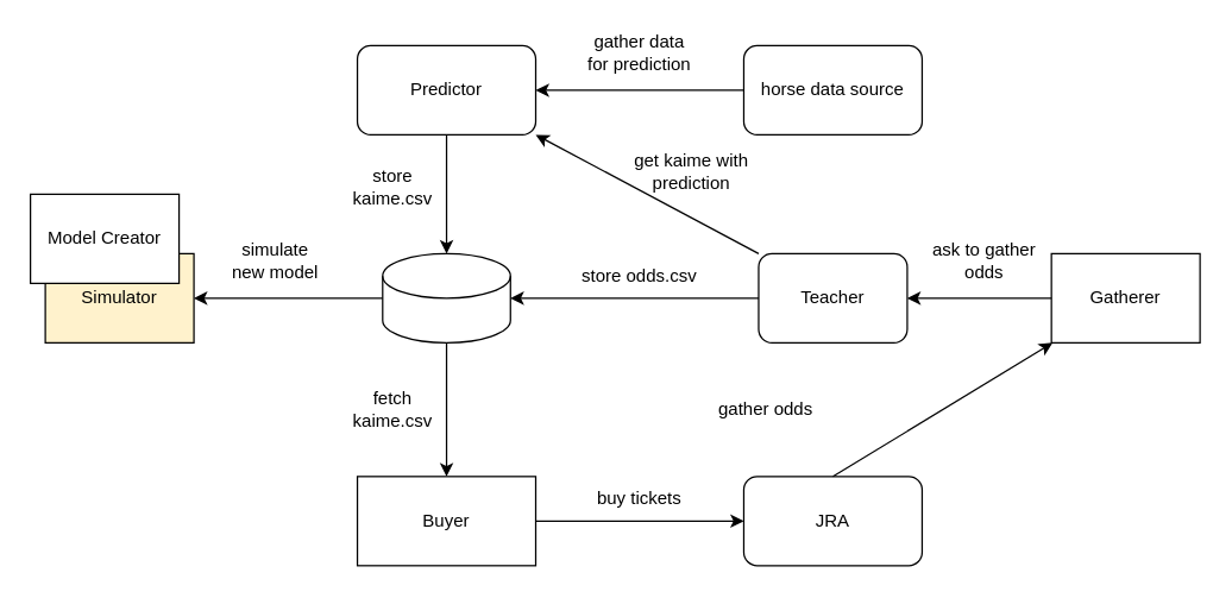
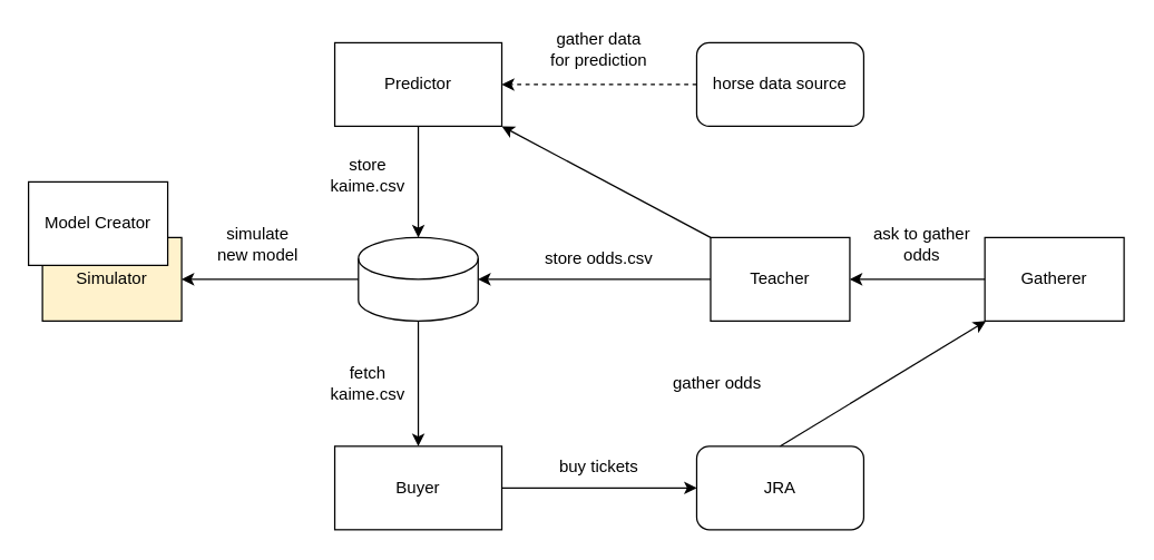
  <mxCell id="0" />
  <mxCell id="1" parent="0" />
- <mxCell id="2" value="Predictor" style="whiteSpace=wrap;html=1;rounded=1;" vertex="1" parent="1"><mxGeometry x="240" y="30" width="120" height="60" as="geometry" /></mxCell>
+ <mxCell id="2" value="Predictor" style="rounded=0;whiteSpace=wrap;html=1;" vertex="1" parent="1"><mxGeometry x="240" y="30" width="120" height="60" as="geometry" /></mxCell>
  <mxCell id="3" value="Buyer" style="rounded=0;whiteSpace=wrap;html=1;" vertex="1" parent="1"><mxGeometry x="240" y="320" width="120" height="60" as="geometry" /></mxCell>
  <mxCell id="4" value="JRA" style="rounded=1;whiteSpace=wrap;html=1;" vertex="1" parent="1"><mxGeometry x="500" y="320" width="120" height="60" as="geometry" /></mxCell>
  <mxCell id="5" value="horse data source" style="rounded=1;whiteSpace=wrap;html=1;" vertex="1" parent="1"><mxGeometry x="500" y="30" width="120" height="60" as="geometry" /></mxCell>
- <mxCell id="6" value="" style="endArrow=classic;html=1;rounded=0;entryX=1;entryY=0.5;entryDx=0;entryDy=0;exitX=0;exitY=0.5;exitDx=0;exitDy=0;" edge="1" parent="1" source="5" target="2"><mxGeometry width="50" height="50" relative="1" as="geometry"><mxPoint x="410" y="90" as="sourcePoint" /><mxPoint x="460" y="40" as="targetPoint" /></mxGeometry></mxCell>
+ <mxCell id="6" value="" style="endArrow=classic;html=1;rounded=0;entryX=1;entryY=0.5;entryDx=0;entryDy=0;exitX=0;exitY=0.5;exitDx=0;exitDy=0;dashed=1;" edge="1" parent="1" source="5" target="2"><mxGeometry width="50" height="50" relative="1" as="geometry"><mxPoint x="410" y="90" as="sourcePoint" /><mxPoint x="460" y="40" as="targetPoint" /></mxGeometry></mxCell>
  <mxCell id="7" value="" style="endArrow=classic;html=1;rounded=0;exitX=1;exitY=0.5;exitDx=0;exitDy=0;entryX=0;entryY=0.5;entryDx=0;entryDy=0;" edge="1" parent="1" source="3" target="4"><mxGeometry width="50" height="50" relative="1" as="geometry"><mxPoint x="510" y="200" as="sourcePoint" /><mxPoint x="470" y="280" as="targetPoint" /></mxGeometry></mxCell>
- <mxCell id="8" value="get kaime with prediction" style="text;html=1;strokeColor=none;fillColor=none;align=center;verticalAlign=middle;whiteSpace=wrap;rounded=0;" vertex="1" parent="1"><mxGeometry x="420" y="100" width="90" height="30" as="geometry" /></mxCell>
  <mxCell id="9" value="fetch kaime.csv" style="text;html=1;strokeColor=none;fillColor=none;align=center;verticalAlign=middle;whiteSpace=wrap;rounded=0;" vertex="1" parent="1"><mxGeometry x="234" y="260" width="60" height="30" as="geometry" /></mxCell>
  <mxCell id="10" value="gather data for prediction" style="text;html=1;strokeColor=none;fillColor=none;align=center;verticalAlign=middle;whiteSpace=wrap;rounded=0;" vertex="1" parent="1"><mxGeometry x="390" y="20" width="80" height="30" as="geometry" /></mxCell>
- <mxCell id="11" value="Teacher" style="whiteSpace=wrap;html=1;rounded=1;" vertex="1" parent="1"><mxGeometry x="510" y="170" width="100" height="60" as="geometry" /></mxCell>
+ <mxCell id="11" value="Teacher" style="rounded=0;whiteSpace=wrap;html=1;" vertex="1" parent="1"><mxGeometry x="510" y="170" width="100" height="60" as="geometry" /></mxCell>
  <mxCell id="12" value="" style="shape=cylinder3;whiteSpace=wrap;html=1;boundedLbl=1;backgroundOutline=1;size=15;" vertex="1" parent="1"><mxGeometry x="257" y="170" width="86" height="60" as="geometry" /></mxCell>
  <mxCell id="13" value="" style="endArrow=classic;html=1;rounded=0;exitX=0.5;exitY=1;exitDx=0;exitDy=0;" edge="1" parent="1" source="2"><mxGeometry width="50" height="50" relative="1" as="geometry"><mxPoint x="250" y="260" as="sourcePoint" /><mxPoint x="300" y="170" as="targetPoint" /></mxGeometry></mxCell>
  <mxCell id="14" value="store kaime.csv" style="text;html=1;strokeColor=none;fillColor=none;align=center;verticalAlign=middle;whiteSpace=wrap;rounded=0;" vertex="1" parent="1"><mxGeometry x="234" y="110" width="60" height="30" as="geometry" /></mxCell>
  <mxCell id="15" value="" style="endArrow=classic;html=1;rounded=0;exitX=0.5;exitY=1;exitDx=0;exitDy=0;exitPerimeter=0;entryX=0.5;entryY=0;entryDx=0;entryDy=0;" edge="1" parent="1" source="12" target="3"><mxGeometry width="50" height="50" relative="1" as="geometry"><mxPoint x="330" y="250" as="sourcePoint" /><mxPoint x="360" y="280" as="targetPoint" /></mxGeometry></mxCell>
  <mxCell id="16" value="" style="endArrow=classic;html=1;rounded=0;exitX=0.5;exitY=0;exitDx=0;exitDy=0;" edge="1" parent="1" source="4" target="26"><mxGeometry width="50" height="50" relative="1" as="geometry"><mxPoint x="250" y="260" as="sourcePoint" /><mxPoint x="300" y="210" as="targetPoint" /></mxGeometry></mxCell>
  <mxCell id="17" value="gather odds" style="text;html=1;strokeColor=none;fillColor=none;align=center;verticalAlign=middle;whiteSpace=wrap;rounded=0;" vertex="1" parent="1"><mxGeometry x="470" y="260" width="90" height="30" as="geometry" /></mxCell>
  <mxCell id="18" value="" style="endArrow=classic;html=1;rounded=0;entryX=1;entryY=1;entryDx=0;entryDy=0;exitX=0;exitY=0;exitDx=0;exitDy=0;" edge="1" parent="1" source="11" target="2"><mxGeometry width="50" height="50" relative="1" as="geometry"><mxPoint x="510" y="70" as="sourcePoint" /><mxPoint x="370" y="70" as="targetPoint" /></mxGeometry></mxCell>
  <mxCell id="19" value="" style="endArrow=classic;html=1;rounded=0;entryX=1;entryY=0.5;entryDx=0;entryDy=0;exitX=0;exitY=0.5;exitDx=0;exitDy=0;entryPerimeter=0;" edge="1" parent="1" source="11" target="12"><mxGeometry width="50" height="50" relative="1" as="geometry"><mxPoint x="570" y="330" as="sourcePoint" /><mxPoint x="570" y="240" as="targetPoint" /></mxGeometry></mxCell>
  <mxCell id="20" value="store odds.csv" style="text;html=1;strokeColor=none;fillColor=none;align=center;verticalAlign=middle;whiteSpace=wrap;rounded=0;" vertex="1" parent="1"><mxGeometry x="385" y="170" width="90" height="30" as="geometry" /></mxCell>
  <mxCell id="21" value="Simulator" style="rounded=0;whiteSpace=wrap;html=1;fillColor=#fff2cc;" vertex="1" parent="1"><mxGeometry x="30" y="170" width="100" height="60" as="geometry" /></mxCell>
  <mxCell id="22" value="" style="endArrow=classic;html=1;rounded=0;entryX=1;entryY=0.5;entryDx=0;entryDy=0;exitX=0;exitY=0.5;exitDx=0;exitDy=0;exitPerimeter=0;" edge="1" parent="1" source="12" target="21"><mxGeometry width="50" height="50" relative="1" as="geometry"><mxPoint x="520" y="210" as="sourcePoint" /><mxPoint x="353" y="210" as="targetPoint" /></mxGeometry></mxCell>
  <mxCell id="23" value="buy tickets" style="text;html=1;strokeColor=none;fillColor=none;align=center;verticalAlign=middle;whiteSpace=wrap;rounded=0;" vertex="1" parent="1"><mxGeometry x="385" y="320" width="90" height="30" as="geometry" /></mxCell>
  <mxCell id="24" value="simulate&lt;br&gt;new model" style="text;html=1;strokeColor=none;fillColor=none;align=center;verticalAlign=middle;whiteSpace=wrap;rounded=0;" vertex="1" parent="1"><mxGeometry x="150" y="160" width="70" height="30" as="geometry" /></mxCell>
  <mxCell id="25" value="Model Creator" style="rounded=0;whiteSpace=wrap;html=1;" vertex="1" parent="1"><mxGeometry x="20" y="130" width="100" height="60" as="geometry" /></mxCell>
  <mxCell id="26" value="Gatherer" style="rounded=0;whiteSpace=wrap;html=1;" vertex="1" parent="1"><mxGeometry x="707" y="170" width="100" height="60" as="geometry" /></mxCell>
  <mxCell id="27" value="" style="endArrow=classic;html=1;rounded=0;entryX=1;entryY=0.5;entryDx=0;entryDy=0;exitX=0;exitY=0.5;exitDx=0;exitDy=0;" edge="1" parent="1" source="26" target="11"><mxGeometry width="50" height="50" relative="1" as="geometry"><mxPoint x="520" y="210" as="sourcePoint" /><mxPoint x="353" y="210" as="targetPoint" /></mxGeometry></mxCell>
  <mxCell id="28" value="ask to gather odds" style="text;html=1;strokeColor=none;fillColor=none;align=center;verticalAlign=middle;whiteSpace=wrap;rounded=0;" vertex="1" parent="1"><mxGeometry x="617" y="160" width="90" height="30" as="geometry" /></mxCell>
